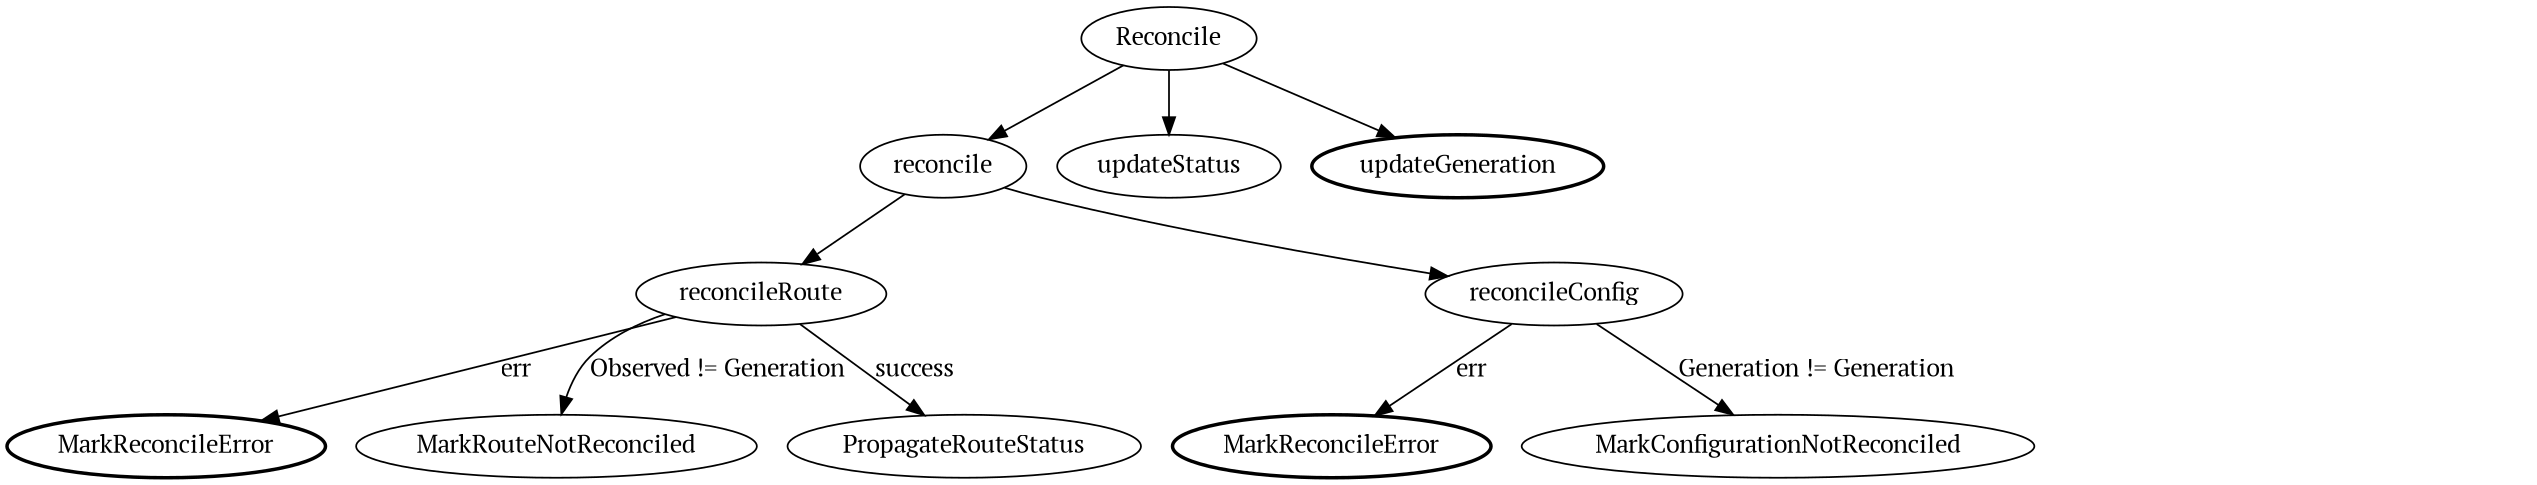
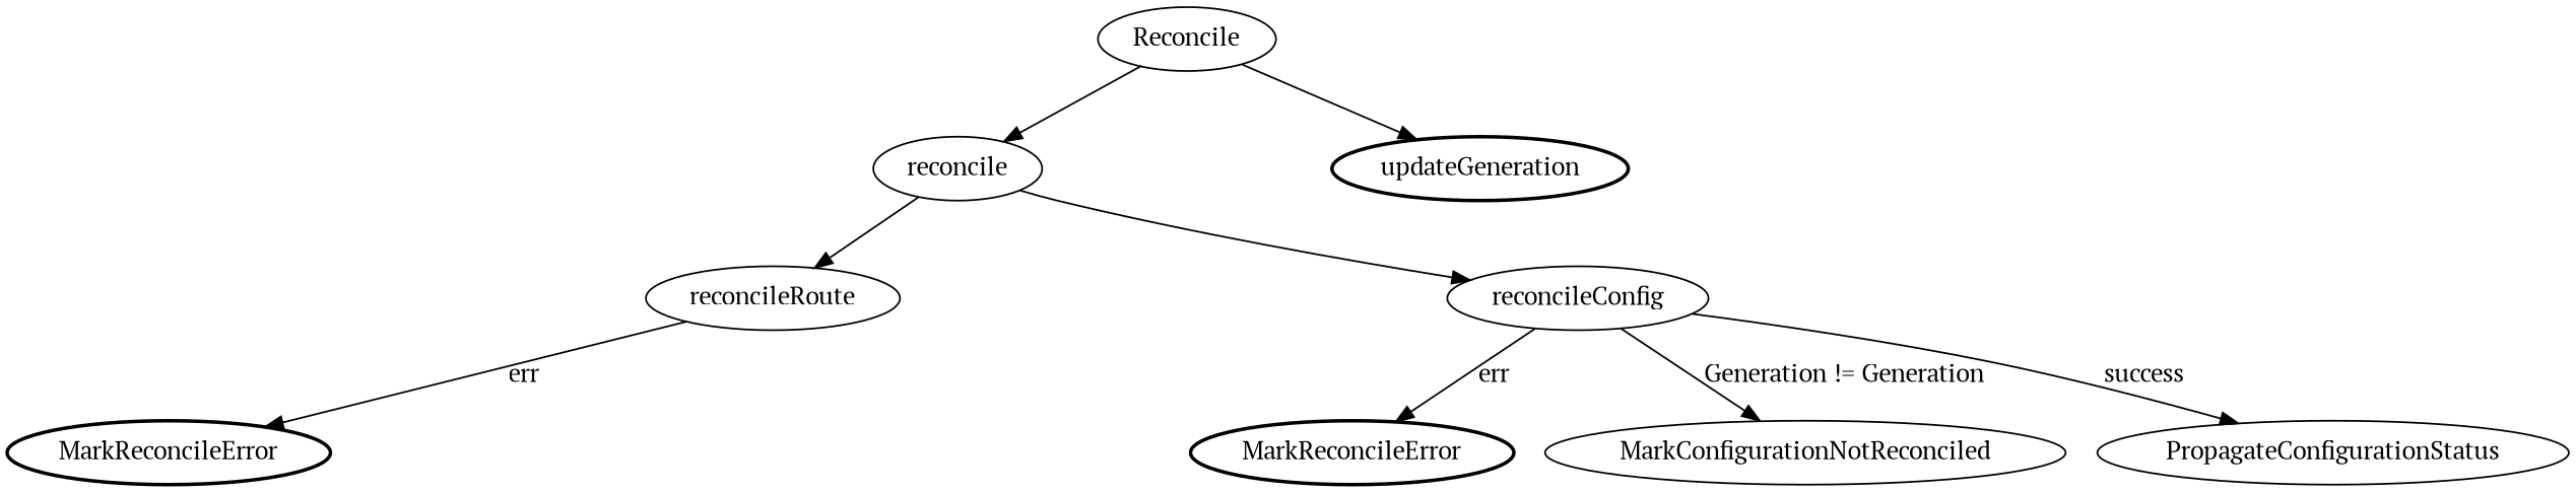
  digraph {
    fontname="PT Serif"
    ordering=out
    rankdir=TB
    node [fontname="PT Serif"]
    edge [fontname="PT Serif"]
    n1 [label=MarkReconcileError style=bold]
    n2 [label=MarkReconcileError style=bold]
    Reconcile
    reconcile
-   updateStatus
    updateGeneration [style=bold]
    reconcileRoute
    reconcileConfig
-   MarkRouteNotReconciled
-   PropagateRouteStatus
    MarkConfigurationNotReconciled
+   PropagateConfigurationStatus
    Reconcile -> reconcile
-   Reconcile -> updateStatus
    Reconcile -> updateGeneration
    reconcile -> reconcileRoute
    reconcile -> reconcileConfig
    reconcileRoute -> n1 [label=err]
-   reconcileRoute -> MarkRouteNotReconciled [label="Observed != Generation"]
-   reconcileRoute -> PropagateRouteStatus [label=success]
    reconcileConfig -> n2 [label=err]
    reconcileConfig -> MarkConfigurationNotReconciled [label="Generation != Generation"]
+   reconcileConfig -> PropagateConfigurationStatus [label=success]
  }
